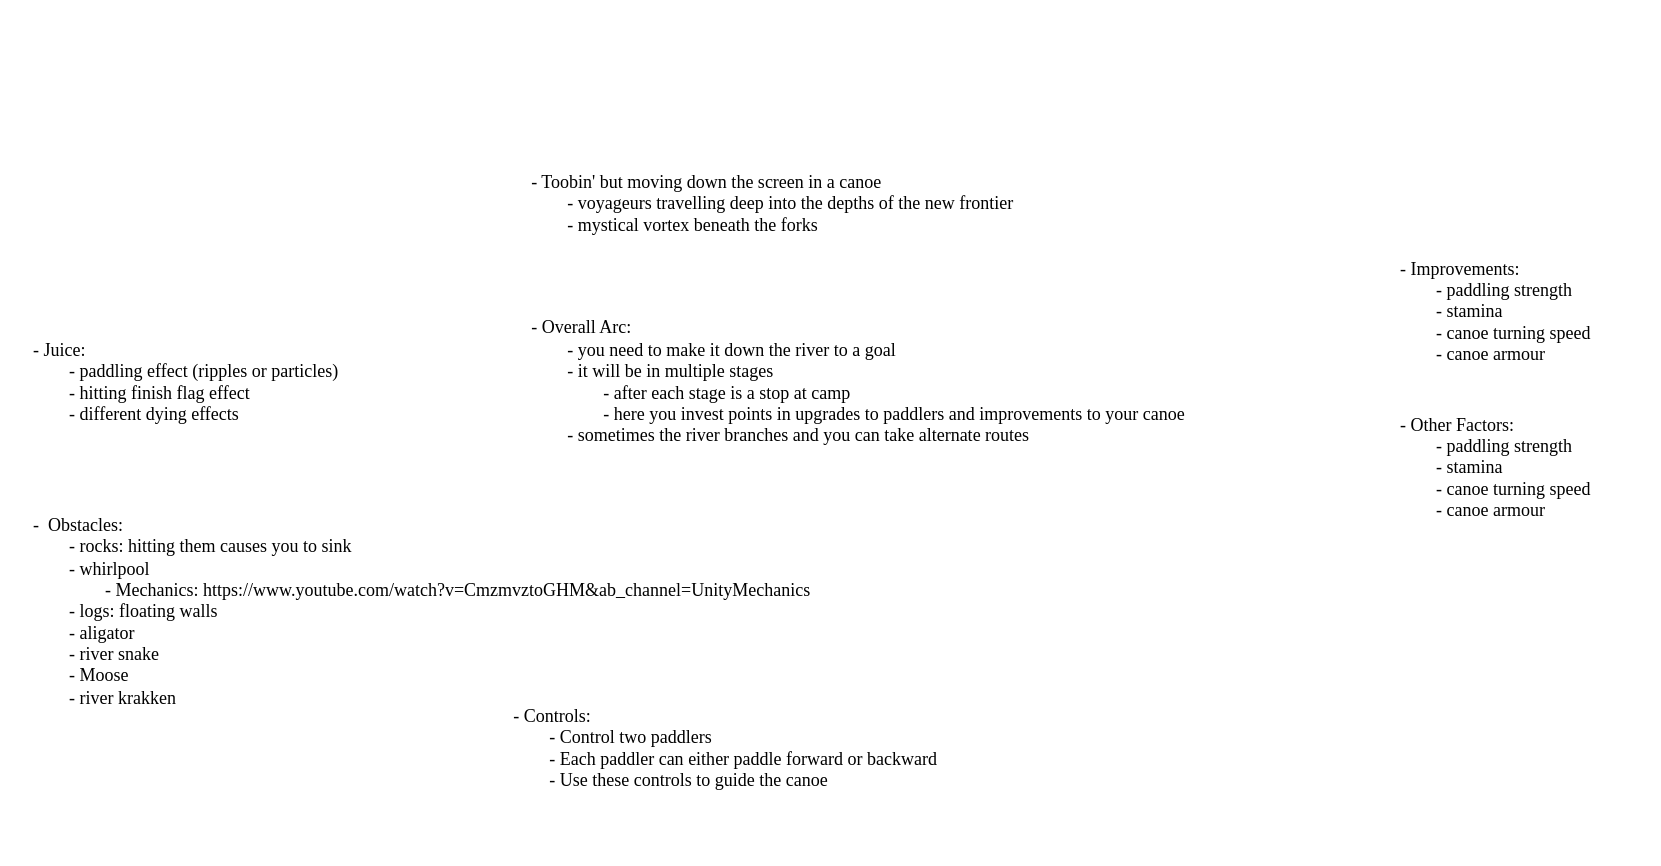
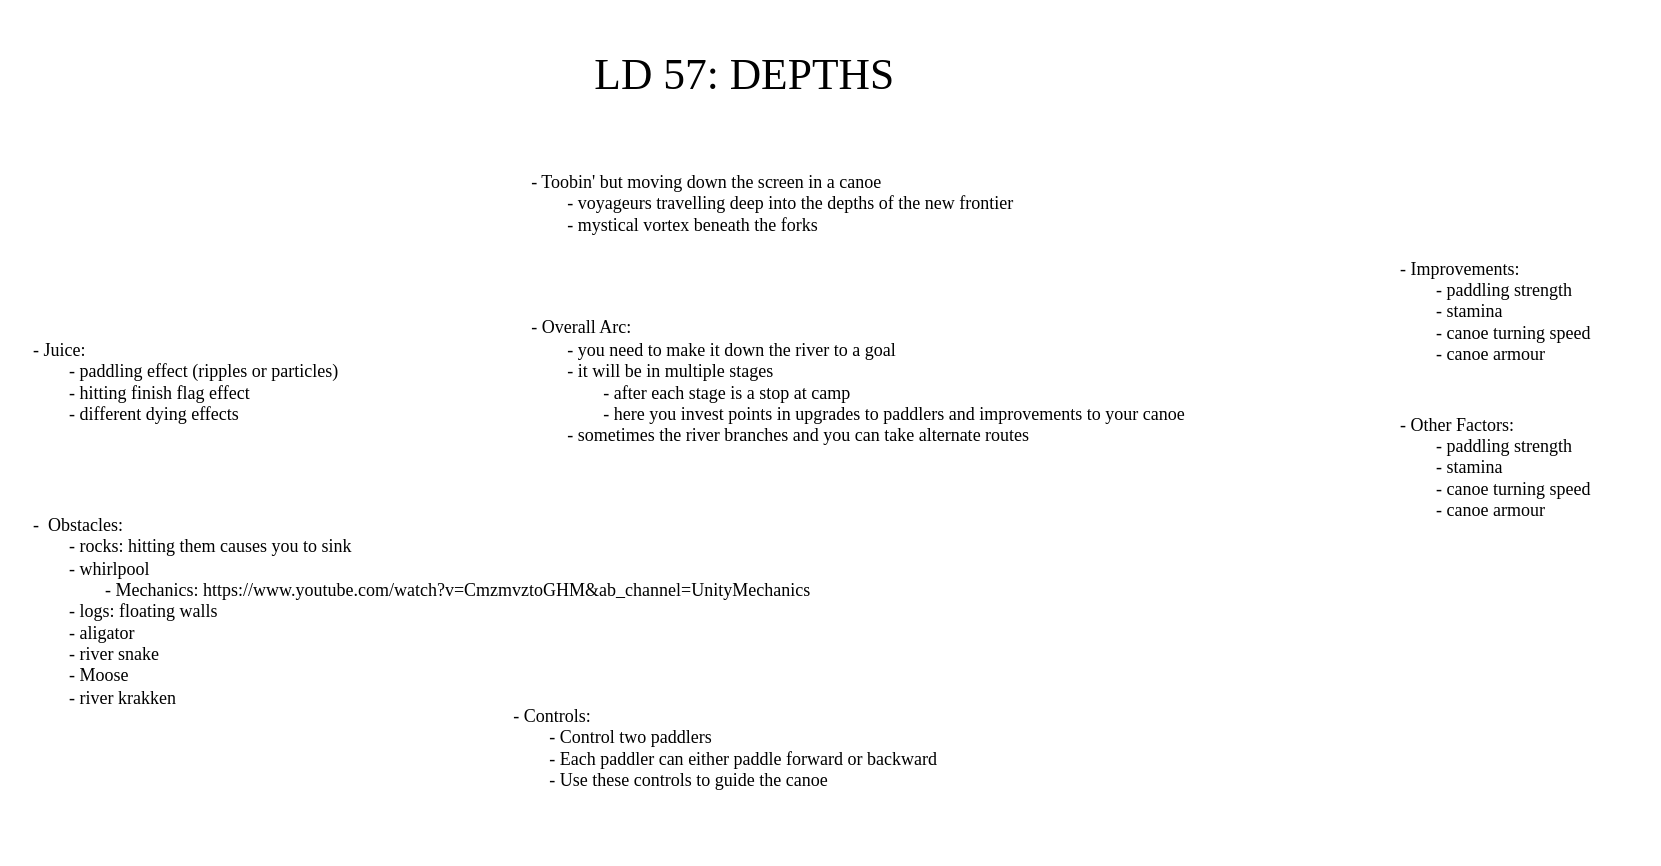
  <mxCell id="0" />
  <mxCell id="1" parent="0" />
+ <mxCell id="2" value="LD 57: DEPTHS" style="text;html=1;align=center;verticalAlign=middle;whiteSpace=wrap;rounded=0;fontSize=29;fontFamily=Nosifer;fontSource=https%3A%2F%2Ffonts.googleapis.com%2Fcss%3Ffamily%3DNosifer;" parent="1" vertex="1"><mxGeometry x="343" y="20" width="306" height="58" as="geometry" /></mxCell>
  <mxCell id="3" value="&lt;div&gt;- Toobin' but moving down the screen in a canoe&lt;/div&gt;&lt;div&gt;&lt;span style=&quot;white-space: pre;&quot;&gt;&#09;&lt;/span&gt;- voyageurs travelling deep into the depths of the new frontier&lt;br&gt;&lt;/div&gt;&lt;span style=&quot;white-space: pre;&quot;&gt;&#09;&lt;/span&gt;- mystical vortex beneath the forks" style="text;html=1;align=left;verticalAlign=middle;whiteSpace=wrap;rounded=0;fontFamily=VT323;fontSource=https%3A%2F%2Ffonts.googleapis.com%2Fcss%3Ffamily%3DVT323;" parent="1" vertex="1"><mxGeometry x="352" y="78" width="370" height="114" as="geometry" /></mxCell>
  <mxCell id="4" value="- Controls:&lt;div&gt;&lt;span style=&quot;white-space: pre;&quot;&gt;&#09;&lt;/span&gt;- Control two paddlers&lt;br&gt;&lt;/div&gt;&lt;div&gt;&lt;span style=&quot;white-space: pre;&quot;&gt;&#09;&lt;/span&gt;- Each paddler can either paddle forward or backward&lt;br&gt;&lt;/div&gt;&lt;div&gt;&lt;span style=&quot;white-space: pre;&quot;&gt;&#09;&lt;/span&gt;- Use these controls to guide the canoe&lt;/div&gt;" style="text;html=1;align=left;verticalAlign=middle;whiteSpace=wrap;rounded=0;fontFamily=VT323;fontSource=https%3A%2F%2Ffonts.googleapis.com%2Fcss%3Ffamily%3DVT323;" vertex="1" parent="1"><mxGeometry x="340" y="441" width="305" height="114" as="geometry" /></mxCell>
  <mxCell id="5" value="- Overall Arc:&lt;div&gt;&lt;span style=&quot;white-space: pre;&quot;&gt;&#09;&lt;/span&gt;- you need to make it down the river to a goal&lt;br&gt;&lt;/div&gt;&lt;div&gt;&lt;span style=&quot;white-space: pre;&quot;&gt;&#09;&lt;/span&gt;- it will be in multiple stages&lt;br&gt;&lt;/div&gt;&lt;div&gt;&lt;span style=&quot;white-space: pre;&quot;&gt;&#09;&lt;/span&gt;&lt;span style=&quot;white-space: pre;&quot;&gt;&#09;&lt;/span&gt;- after each stage is a stop at camp&lt;br&gt;&lt;/div&gt;&lt;div&gt;&lt;span style=&quot;white-space: pre;&quot;&gt;&#09;&lt;/span&gt;&lt;span style=&quot;white-space: pre;&quot;&gt;&#09;&lt;/span&gt;- here you invest points in upgrades to paddlers and improvements to your canoe&lt;br&gt;&lt;/div&gt;&lt;div&gt;&lt;span style=&quot;white-space: pre;&quot;&gt;&#09;&lt;/span&gt;- sometimes the river branches and you can take alternate routes&lt;br&gt;&lt;/div&gt;" style="text;html=1;align=left;verticalAlign=middle;whiteSpace=wrap;rounded=0;fontFamily=VT323;fontSource=https%3A%2F%2Ffonts.googleapis.com%2Fcss%3Ffamily%3DVT323;" vertex="1" parent="1"><mxGeometry x="352" y="186" width="524" height="136" as="geometry" /></mxCell>
  <mxCell id="6" value="&lt;div&gt;- Improvements:&lt;/div&gt;&lt;div&gt;&lt;span style=&quot;white-space: pre;&quot;&gt;&#09;&lt;/span&gt;- paddling strength&lt;br&gt;&lt;/div&gt;&lt;div&gt;&lt;span style=&quot;white-space: pre;&quot;&gt;&#09;&lt;/span&gt;- stamina&lt;br&gt;&lt;/div&gt;&lt;div&gt;&lt;span style=&quot;white-space: pre;&quot;&gt;&#09;&lt;/span&gt;- canoe turning speed&lt;br&gt;&lt;/div&gt;&lt;div&gt;&lt;span style=&quot;white-space: pre;&quot;&gt;&#09;&lt;/span&gt;- canoe armour&lt;/div&gt;" style="text;html=1;align=left;verticalAlign=middle;whiteSpace=wrap;rounded=0;fontFamily=VT323;fontSource=https%3A%2F%2Ffonts.googleapis.com%2Fcss%3Ffamily%3DVT323;" vertex="1" parent="1"><mxGeometry x="931" y="160" width="154" height="93" as="geometry" /></mxCell>
  <mxCell id="7" value="&lt;div&gt;- Other Factors:&lt;/div&gt;&lt;div&gt;&lt;span style=&quot;white-space: pre;&quot;&gt;&#09;&lt;/span&gt;- paddling strength&lt;br&gt;&lt;/div&gt;&lt;div&gt;&lt;span style=&quot;white-space: pre;&quot;&gt;&#09;&lt;/span&gt;- stamina&lt;br&gt;&lt;/div&gt;&lt;div&gt;&lt;span style=&quot;white-space: pre;&quot;&gt;&#09;&lt;/span&gt;- canoe turning speed&lt;br&gt;&lt;/div&gt;&lt;div&gt;&lt;span style=&quot;white-space: pre;&quot;&gt;&#09;&lt;/span&gt;- canoe armour&lt;/div&gt;" style="text;html=1;align=left;verticalAlign=middle;whiteSpace=wrap;rounded=0;fontFamily=VT323;fontSource=https%3A%2F%2Ffonts.googleapis.com%2Fcss%3Ffamily%3DVT323;" vertex="1" parent="1"><mxGeometry x="931" width="154" height="93" as="geometry" y="264" /></mxCell>
  <mxCell id="8" value="&lt;div&gt;- Juice:&lt;/div&gt;&lt;div&gt;&lt;span style=&quot;white-space: pre;&quot;&gt;&#09;&lt;/span&gt;- paddling effect (ripples or particles)&lt;br&gt;&lt;/div&gt;&lt;div&gt;&lt;span style=&quot;white-space: pre;&quot;&gt;&#09;&lt;/span&gt;- hitting finish flag effect&lt;/div&gt;&lt;div&gt;&lt;span style=&quot;white-space: pre;&quot;&gt;&#09;&lt;/span&gt;- different dying effects&lt;br&gt;&lt;/div&gt;" style="text;html=1;align=left;verticalAlign=middle;whiteSpace=wrap;rounded=0;fontFamily=VT323;fontSource=https%3A%2F%2Ffonts.googleapis.com%2Fcss%3Ffamily%3DVT323;" vertex="1" parent="1"><mxGeometry x="20" y="210.5" width="236" height="87" as="geometry" /></mxCell>
  <mxCell id="9" value="&lt;div&gt;-&amp;nbsp; Obstacles:&lt;/div&gt;&lt;div&gt;&lt;span style=&quot;white-space: pre;&quot;&gt;&#09;&lt;/span&gt;- rocks: hitting them causes you to sink&lt;/div&gt;&lt;div&gt;&lt;span style=&quot;white-space: pre;&quot;&gt;&#09;&lt;/span&gt;- whirlpool&lt;/div&gt;&lt;div&gt;&lt;span style=&quot;white-space: pre;&quot;&gt;&#09;&lt;/span&gt;&lt;span style=&quot;white-space: pre;&quot;&gt;&#09;&lt;/span&gt;- Mechanics: https://www.youtube.com/watch?v=CmzmvztoGHM&amp;amp;ab_channel=UnityMechanics&lt;/div&gt;&lt;div&gt;&lt;span style=&quot;white-space: pre;&quot;&gt;&#09;&lt;/span&gt;- logs: floating walls&lt;br&gt;&lt;/div&gt;&lt;div&gt;&lt;span style=&quot;white-space: pre;&quot;&gt;&#09;&lt;/span&gt;- aligator&amp;nbsp;&lt;br&gt;&lt;/div&gt;&lt;div&gt;&lt;span style=&quot;white-space: pre;&quot;&gt;&#09;&lt;/span&gt;- river snake&lt;/div&gt;&lt;div&gt;&lt;span style=&quot;white-space: pre;&quot;&gt;&#09;&lt;/span&gt;- Moose&amp;nbsp;&lt;br&gt;&lt;/div&gt;&lt;div&gt;&lt;span style=&quot;white-space: pre;&quot;&gt;&#09;&lt;/span&gt;- river krakken&lt;br&gt;&lt;/div&gt;" style="text;html=1;align=left;verticalAlign=middle;whiteSpace=wrap;rounded=0;fontFamily=VT323;fontSource=https%3A%2F%2Ffonts.googleapis.com%2Fcss%3Ffamily%3DVT323;" vertex="1" parent="1"><mxGeometry x="20" y="335" width="546" height="143" as="geometry" /></mxCell>
